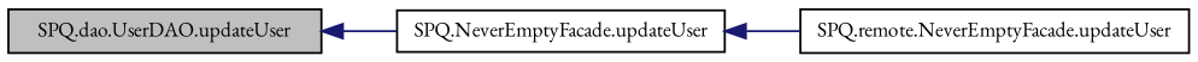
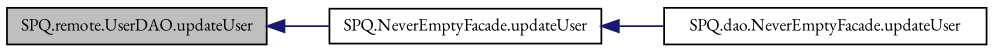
  digraph {
    fontname="EB Garamond"
    rankdir=LR
    node [color=black fillcolor=white fontname="EB Garamond" fontsize=10 shape=record style=filled]
    edge [color=midnightblue dir=back fontname="EB Garamond" fontsize=10 labelfontname=Helvetica labelfontsize=10 style=solid]
-   n1 [fillcolor=grey75 fontcolor=black height=0.2 label="SPQ.dao.UserDAO.updateUser" width=0.4]
+   n1 [fillcolor=grey75 fontcolor=black height=0.2 label="SPQ.remote.UserDAO.updateUser" width=0.4]
    n2 [height=0.2 label="SPQ.NeverEmptyFacade.updateUser" width=0.4]
-   n3 [height=0.2 label="SPQ.remote.NeverEmptyFacade.updateUser" width=0.4]
+   n3 [height=0.2 label="SPQ.dao.NeverEmptyFacade.updateUser" width=0.4]
    n1 -> n2
    n2 -> n3
  }
